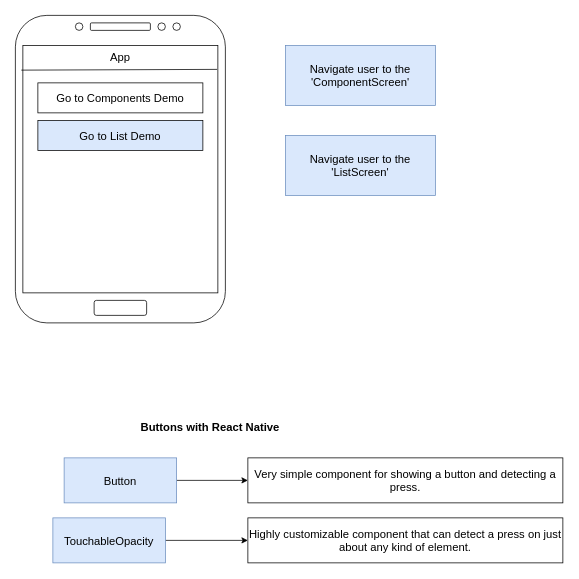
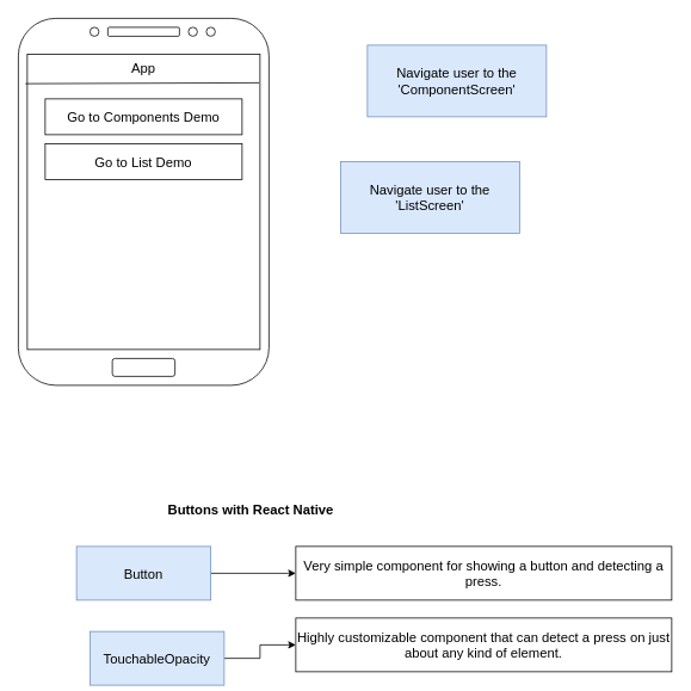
  <mxCell id="0" />
  <mxCell id="1" parent="0" />
  <mxCell id="2" value="" style="rounded=1;whiteSpace=wrap;html=1;" vertex="1" parent="1"><mxGeometry x="20" y="20" width="280" height="410" as="geometry" /></mxCell>
  <mxCell id="3" value="" style="rounded=0;whiteSpace=wrap;html=1;" vertex="1" parent="1"><mxGeometry x="30" y="60" width="260" height="330" as="geometry" /></mxCell>
  <mxCell id="4" value="" style="rounded=1;whiteSpace=wrap;html=1;" vertex="1" parent="1"><mxGeometry x="120" y="30" width="80" height="10" as="geometry" /></mxCell>
  <mxCell id="5" value="" style="rounded=1;whiteSpace=wrap;html=1;" vertex="1" parent="1"><mxGeometry x="125" y="400" width="70" height="20" as="geometry" /></mxCell>
  <mxCell id="6" value="" style="ellipse;whiteSpace=wrap;html=1;aspect=fixed;" vertex="1" parent="1"><mxGeometry x="100" y="30" width="10" height="10" as="geometry" /></mxCell>
  <mxCell id="7" value="" style="ellipse;whiteSpace=wrap;html=1;aspect=fixed;" vertex="1" parent="1"><mxGeometry x="210" y="30" width="10" height="10" as="geometry" /></mxCell>
  <mxCell id="8" value="" style="ellipse;whiteSpace=wrap;html=1;aspect=fixed;" vertex="1" parent="1"><mxGeometry x="230" y="30" width="10" height="10" as="geometry" /></mxCell>
  <mxCell id="9" value="" style="endArrow=none;html=1;rounded=0;entryX=0.996;entryY=0.097;entryDx=0;entryDy=0;entryPerimeter=0;exitX=-0.008;exitY=0.1;exitDx=0;exitDy=0;exitPerimeter=0;" edge="1" parent="1" source="3" target="3"><mxGeometry width="50" height="50" relative="1" as="geometry"><mxPoint x="30" y="130" as="sourcePoint" /><mxPoint x="80" y="80" as="targetPoint" /></mxGeometry></mxCell>
  <mxCell id="10" value="&lt;font style=&quot;font-size: 15px&quot;&gt;App&lt;/font&gt;" style="text;html=1;strokeColor=none;fillColor=none;align=center;verticalAlign=middle;whiteSpace=wrap;rounded=0;" vertex="1" parent="1"><mxGeometry x="130" y="60" width="60" height="30" as="geometry" /></mxCell>
  <mxCell id="11" value="Go to Components Demo" style="rounded=0;whiteSpace=wrap;html=1;fontSize=15;" vertex="1" parent="1"><mxGeometry x="50" y="110" width="220" height="40" as="geometry" /></mxCell>
- <mxCell id="12" value="Go to List Demo" style="rounded=0;whiteSpace=wrap;html=1;fontSize=15;fillColor=#dae8fc;" vertex="1" parent="1"><mxGeometry x="50" y="160" width="220" height="40" as="geometry" /></mxCell>
- <mxCell id="13" value="Navigate user to the 'ComponentScreen'" style="rounded=0;whiteSpace=wrap;html=1;fontSize=15;fillColor=#dae8fc;strokeColor=#6c8ebf;" vertex="1" parent="1"><mxGeometry x="380" y="60" width="200" height="80" as="geometry" /></mxCell>
+ <mxCell id="12" value="Go to List Demo" style="rounded=0;whiteSpace=wrap;html=1;fontSize=15;" vertex="1" parent="1"><mxGeometry x="50" y="160" width="220" height="40" as="geometry" /></mxCell>
+ <mxCell id="13" value="Navigate user to the 'ComponentScreen'" style="rounded=0;whiteSpace=wrap;html=1;fontSize=15;fillColor=#dae8fc;strokeColor=#6c8ebf;" vertex="1" parent="1"><mxGeometry x="410" y="50" width="200" height="80" as="geometry" /></mxCell>
  <mxCell id="14" value="Navigate user to the 'ListScreen'" style="rounded=0;whiteSpace=wrap;html=1;fontSize=15;fillColor=#dae8fc;strokeColor=#6c8ebf;" vertex="1" parent="1"><mxGeometry x="380" y="180" width="200" height="80" as="geometry" /></mxCell>
  <mxCell id="15" value="&lt;b&gt;Buttons with React Native&lt;/b&gt;" style="text;html=1;strokeColor=none;fillColor=none;align=center;verticalAlign=middle;whiteSpace=wrap;rounded=0;fontSize=15;" vertex="1" parent="1"><mxGeometry x="180" y="535" width="200" height="65" as="geometry" /></mxCell>
  <mxCell id="16" style="edgeStyle=orthogonalEdgeStyle;rounded=0;orthogonalLoop=1;jettySize=auto;html=1;entryX=0;entryY=0.5;entryDx=0;entryDy=0;fontSize=15;" edge="1" parent="1" source="17" target="20"><mxGeometry relative="1" as="geometry" /></mxCell>
  <mxCell id="17" value="Button" style="rounded=0;whiteSpace=wrap;html=1;fontSize=15;fillColor=#dae8fc;strokeColor=#6c8ebf;" vertex="1" parent="1"><mxGeometry x="85" y="610" width="150" height="60" as="geometry" /></mxCell>
  <mxCell id="18" style="edgeStyle=orthogonalEdgeStyle;rounded=0;orthogonalLoop=1;jettySize=auto;html=1;entryX=0;entryY=0.5;entryDx=0;entryDy=0;fontSize=15;" edge="1" parent="1" source="19" target="21"><mxGeometry relative="1" as="geometry" /></mxCell>
- <mxCell id="19" value="TouchableOpacity" style="rounded=0;whiteSpace=wrap;html=1;fontSize=15;fillColor=#dae8fc;strokeColor=#6c8ebf;" vertex="1" parent="1"><mxGeometry x="70" y="690" width="150" height="60" as="geometry" /></mxCell>
+ <mxCell id="19" value="TouchableOpacity" style="rounded=0;whiteSpace=wrap;html=1;fontSize=15;fillColor=#dae8fc;strokeColor=#6c8ebf;" vertex="1" parent="1"><mxGeometry x="100" y="705" width="150" height="60" as="geometry" /></mxCell>
  <mxCell id="20" value="Very simple component for showing a button and detecting a press." style="rounded=0;whiteSpace=wrap;html=1;fontSize=15;" vertex="1" parent="1"><mxGeometry x="330" y="610" width="420" height="60" as="geometry" /></mxCell>
  <mxCell id="21" value="Highly customizable component that can detect a press on just about any kind of element." style="rounded=0;whiteSpace=wrap;html=1;fontSize=15;" vertex="1" parent="1"><mxGeometry x="330" y="690" width="420" height="60" as="geometry" /></mxCell>
